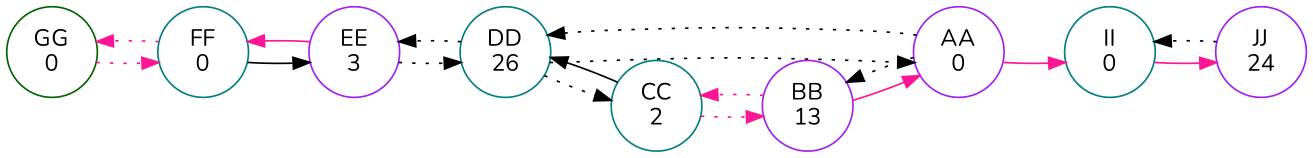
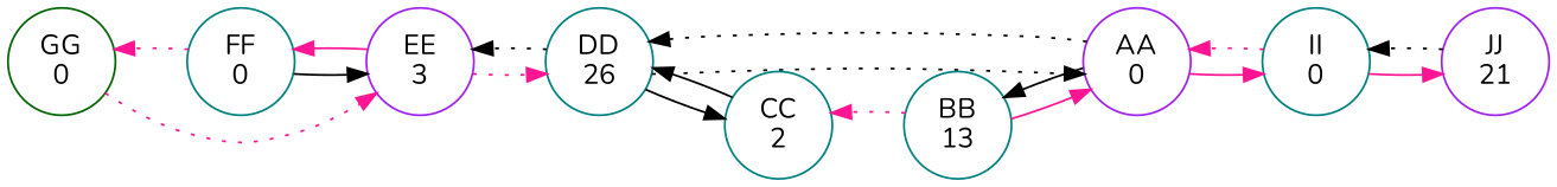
  digraph {
    fontname=Nunito
    rankdir=LR
    node [color=teal fontname=Nunito]
    edge [color=deeppink fontname=Nunito style=dotted]
    n1 [color=darkgreen label="GG\n0"]
    n2 [label="FF\n0"]
    n3 [color=purple label="EE\n3"]
    n4 [label="DD\n26"]
-   n5 [color=purple label="JJ\n24"]
+   n5 [color=purple label="JJ\n21"]
    n6 [label="II\n0"]
    n7 [color=purple label="AA\n0"]
-   n8 [color=purple label="BB\n13"]
+   n8 [label="BB\n13"]
    n9 [label="CC\n2"]
-   n1 -> n2
+   n1 -> n3
    n2 -> n1
    n2 -> n3 [color=black style=solid]
    n3 -> n2 [style=solid]
-   n3 -> n4 [color=black]
+   n3 -> n4
    n4 -> n3 [color=black]
    n4 -> n7 [color=black]
-   n4 -> n9 [color=black]
+   n4 -> n9 [color=black style=solid]
    n5 -> n6 [color=black]
    n6 -> n5 [style=solid]
+   n6 -> n7
    n7 -> n4 [color=black]
    n7 -> n6 [style=solid]
-   n7 -> n8 [color=black]
+   n7 -> n8 [color=black style=solid]
    n8 -> n7 [style=solid]
    n8 -> n9
    n9 -> n4 [color=black style=solid]
-   n9 -> n8
  }
